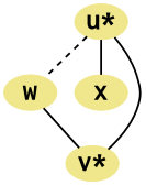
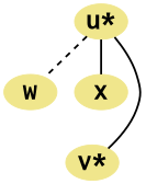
  graph {
    node [color=khaki fixedsize=true fontname="Courier-Bold" fontsize=30 style=filled]
    edge [arrowhead=vee arrowsize=25.0 penwidth=2 style=solid]
    n1 [label="u*"]
    n2 [label=w]
    n3 [label=x]
    n4 [label="v*"]
    n1 -- n2 [style=dashed]
    n1 -- n3
    n1 -- n4
-   n2 -- n4
  }
